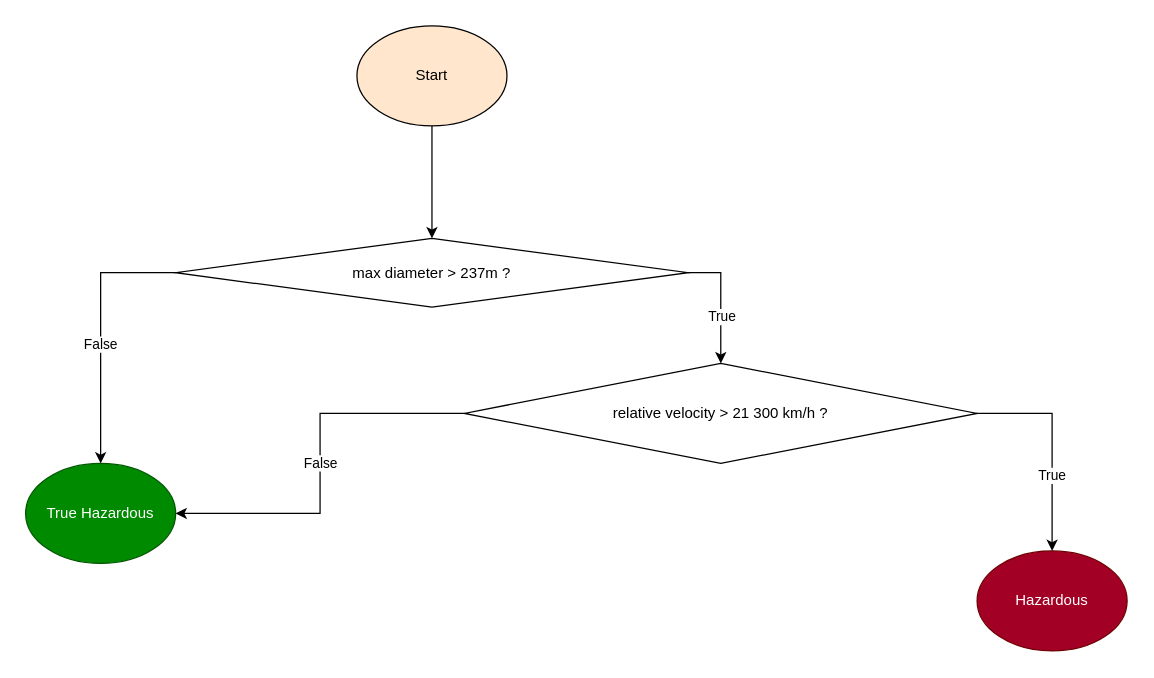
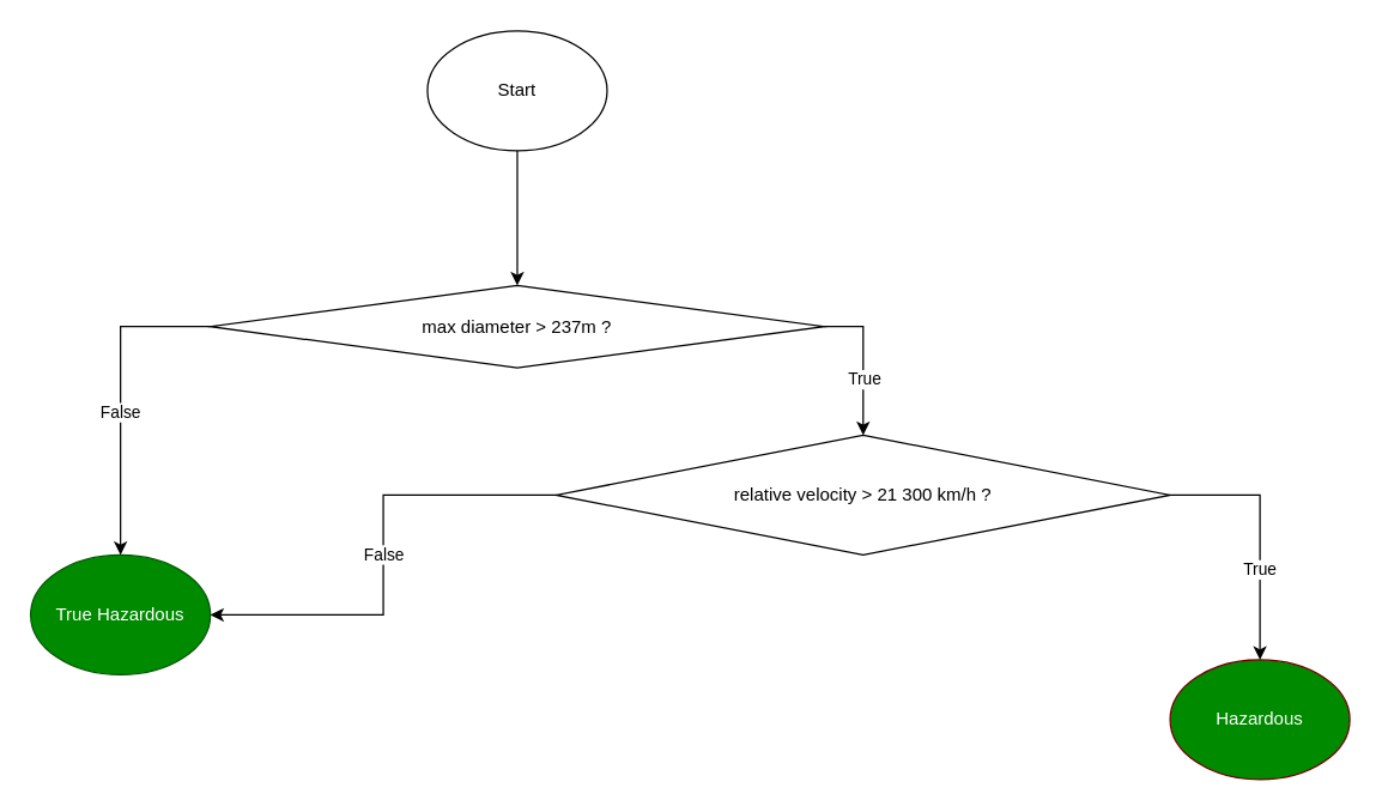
  <mxCell id="0" />
  <mxCell id="1" parent="0" />
  <mxCell id="2" style="edgeStyle=orthogonalEdgeStyle;rounded=0;orthogonalLoop=1;jettySize=auto;html=1;exitX=0.5;exitY=1;exitDx=0;exitDy=0;entryX=0.5;entryY=0;entryDx=0;entryDy=0;" edge="1" parent="1" source="3" target="10"><mxGeometry relative="1" as="geometry" /></mxCell>
- <mxCell id="3" value="Start" style="ellipse;whiteSpace=wrap;html=1;fillColor=#ffe6cc;" vertex="1" parent="1"><mxGeometry x="285" y="20" width="120" height="80" as="geometry" /></mxCell>
+ <mxCell id="3" value="Start" style="ellipse;whiteSpace=wrap;html=1;" vertex="1" parent="1"><mxGeometry x="285" y="20" width="120" height="80" as="geometry" /></mxCell>
  <mxCell id="4" value="True Hazardous" style="ellipse;whiteSpace=wrap;html=1;fillColor=#008a00;fontColor=#ffffff;strokeColor=#005700;" vertex="1" parent="1"><mxGeometry x="20" y="370" width="120" height="80" as="geometry" /></mxCell>
- <mxCell id="5" value="Hazardous" style="ellipse;whiteSpace=wrap;html=1;fillColor=#a20025;fontColor=#ffffff;strokeColor=#6F0000;" vertex="1" parent="1"><mxGeometry x="781" y="440" width="120" height="80" as="geometry" /></mxCell>
+ <mxCell id="5" value="Hazardous" style="ellipse;whiteSpace=wrap;html=1;fillColor=#008a00;fontColor=#ffffff;strokeColor=#6F0000;" vertex="1" parent="1"><mxGeometry x="781" y="440" width="120" height="80" as="geometry" /></mxCell>
  <mxCell id="6" style="edgeStyle=orthogonalEdgeStyle;rounded=0;orthogonalLoop=1;jettySize=auto;html=1;exitX=0;exitY=0.5;exitDx=0;exitDy=0;" edge="1" parent="1" source="10" target="4"><mxGeometry relative="1" as="geometry" /></mxCell>
  <mxCell id="7" value="False" style="edgeLabel;html=1;align=center;verticalAlign=middle;resizable=0;points=[];" vertex="1" connectable="0" parent="6"><mxGeometry x="0.1" y="-1" relative="1" as="geometry"><mxPoint as="offset" /></mxGeometry></mxCell>
  <mxCell id="8" style="edgeStyle=orthogonalEdgeStyle;rounded=0;orthogonalLoop=1;jettySize=auto;html=1;exitX=1;exitY=0.5;exitDx=0;exitDy=0;entryX=0.5;entryY=0;entryDx=0;entryDy=0;" edge="1" parent="1" source="10" target="15"><mxGeometry relative="1" as="geometry" /></mxCell>
  <mxCell id="9" value="True" style="edgeLabel;html=1;align=center;verticalAlign=middle;resizable=0;points=[];" vertex="1" connectable="0" parent="8"><mxGeometry x="0.234" relative="1" as="geometry"><mxPoint as="offset" /></mxGeometry></mxCell>
  <mxCell id="10" value="max diameter &amp;gt; 237m ?" style="rhombus;whiteSpace=wrap;html=1;" vertex="1" parent="1"><mxGeometry x="140" y="190" width="410" height="55" as="geometry" /></mxCell>
  <mxCell id="11" style="edgeStyle=orthogonalEdgeStyle;rounded=0;orthogonalLoop=1;jettySize=auto;html=1;exitX=1;exitY=0.5;exitDx=0;exitDy=0;entryX=0.5;entryY=0;entryDx=0;entryDy=0;" edge="1" parent="1" source="15" target="5"><mxGeometry relative="1" as="geometry" /></mxCell>
  <mxCell id="12" value="True" style="edgeLabel;html=1;align=center;verticalAlign=middle;resizable=0;points=[];" vertex="1" connectable="0" parent="11"><mxGeometry x="0.28" y="-1" relative="1" as="geometry"><mxPoint as="offset" /></mxGeometry></mxCell>
  <mxCell id="13" style="edgeStyle=orthogonalEdgeStyle;rounded=0;orthogonalLoop=1;jettySize=auto;html=1;exitX=0;exitY=0.5;exitDx=0;exitDy=0;entryX=1;entryY=0.5;entryDx=0;entryDy=0;" edge="1" parent="1" source="15" target="4"><mxGeometry relative="1" as="geometry" /></mxCell>
  <mxCell id="14" value="False" style="edgeLabel;html=1;align=center;verticalAlign=middle;resizable=0;points=[];" vertex="1" connectable="0" parent="13"><mxGeometry x="0.036" relative="1" as="geometry"><mxPoint y="-6" as="offset" /></mxGeometry></mxCell>
  <mxCell id="15" value="relative velocity &amp;gt; 21 300 km/h ?" style="rhombus;whiteSpace=wrap;html=1;" vertex="1" parent="1"><mxGeometry x="371" y="290" width="410" height="80" as="geometry" /></mxCell>
